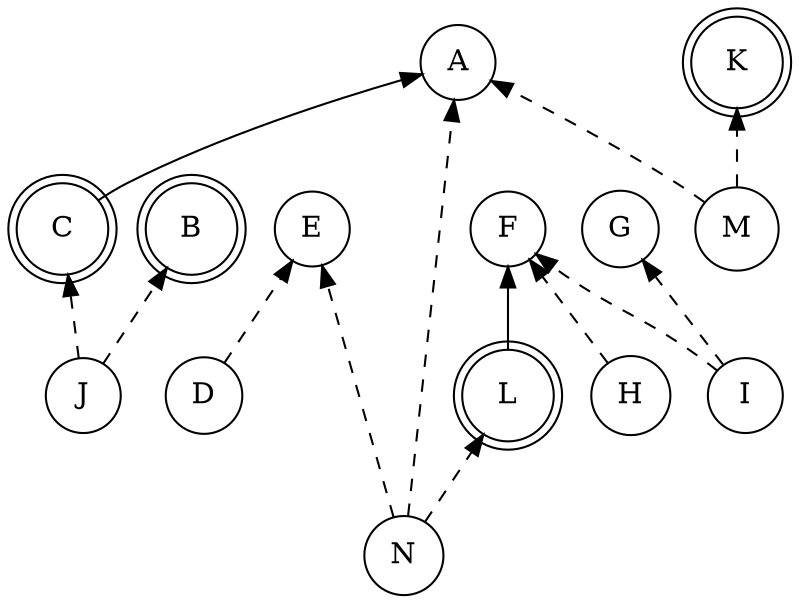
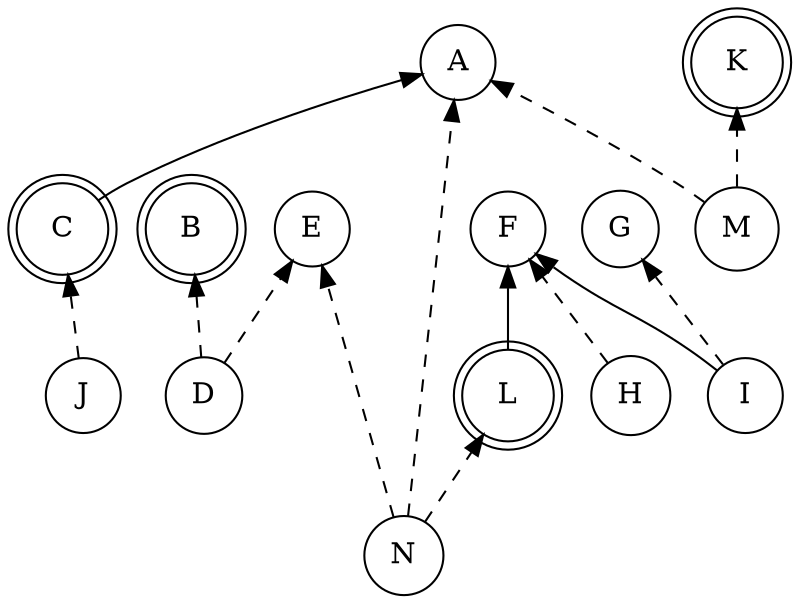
  digraph {
    rankdir=BT
    node [shape=circle]
    edge [style=dashed]
    n1 [label=B shape=doublecircle]
    n2 [label=C shape=doublecircle]
    n3 [label=K shape=doublecircle]
    n4 [label=L shape=doublecircle]
    n5 [label=A]
    n6 [label=D]
    n7 [label=E]
    n8 [label=F]
    n9 [label=G]
    n10 [label=H]
    n11 [label=I]
    n12 [label=J]
    n13 [label=M]
    n14 [label=N]
    subgraph sub_1 {
      rank=same
      n1
      n2
    }
    subgraph sub_2 {
      n1
      n2
      n3
      n4
    }
    subgraph sub_3 {
      n1
      n2
      n3
      n4
      n5
      n6
      n7
      n8
      n9
      n10
      n11
      n12
      n13
      n14
    }
    subgraph sub_4 {
      n5
      n7
      n8
      n9
    }
    n2 -> n5 [style=filled]
    n4 -> n8 [style=filled]
-   n12 -> n1
+   n6 -> n1
    n6 -> n7
    n7 -> n5 [style=invis]
    n8 -> n5 [style=invis]
    n9 -> n5 [style=invis]
    n10 -> n8
-   n11 -> n8
+   n11 -> n8 [style=filled]
    n11 -> n9
    n12 -> n2
    n13 -> n3
    n13 -> n5
    n14 -> n4
    n14 -> n5
    n14 -> n7
  }
